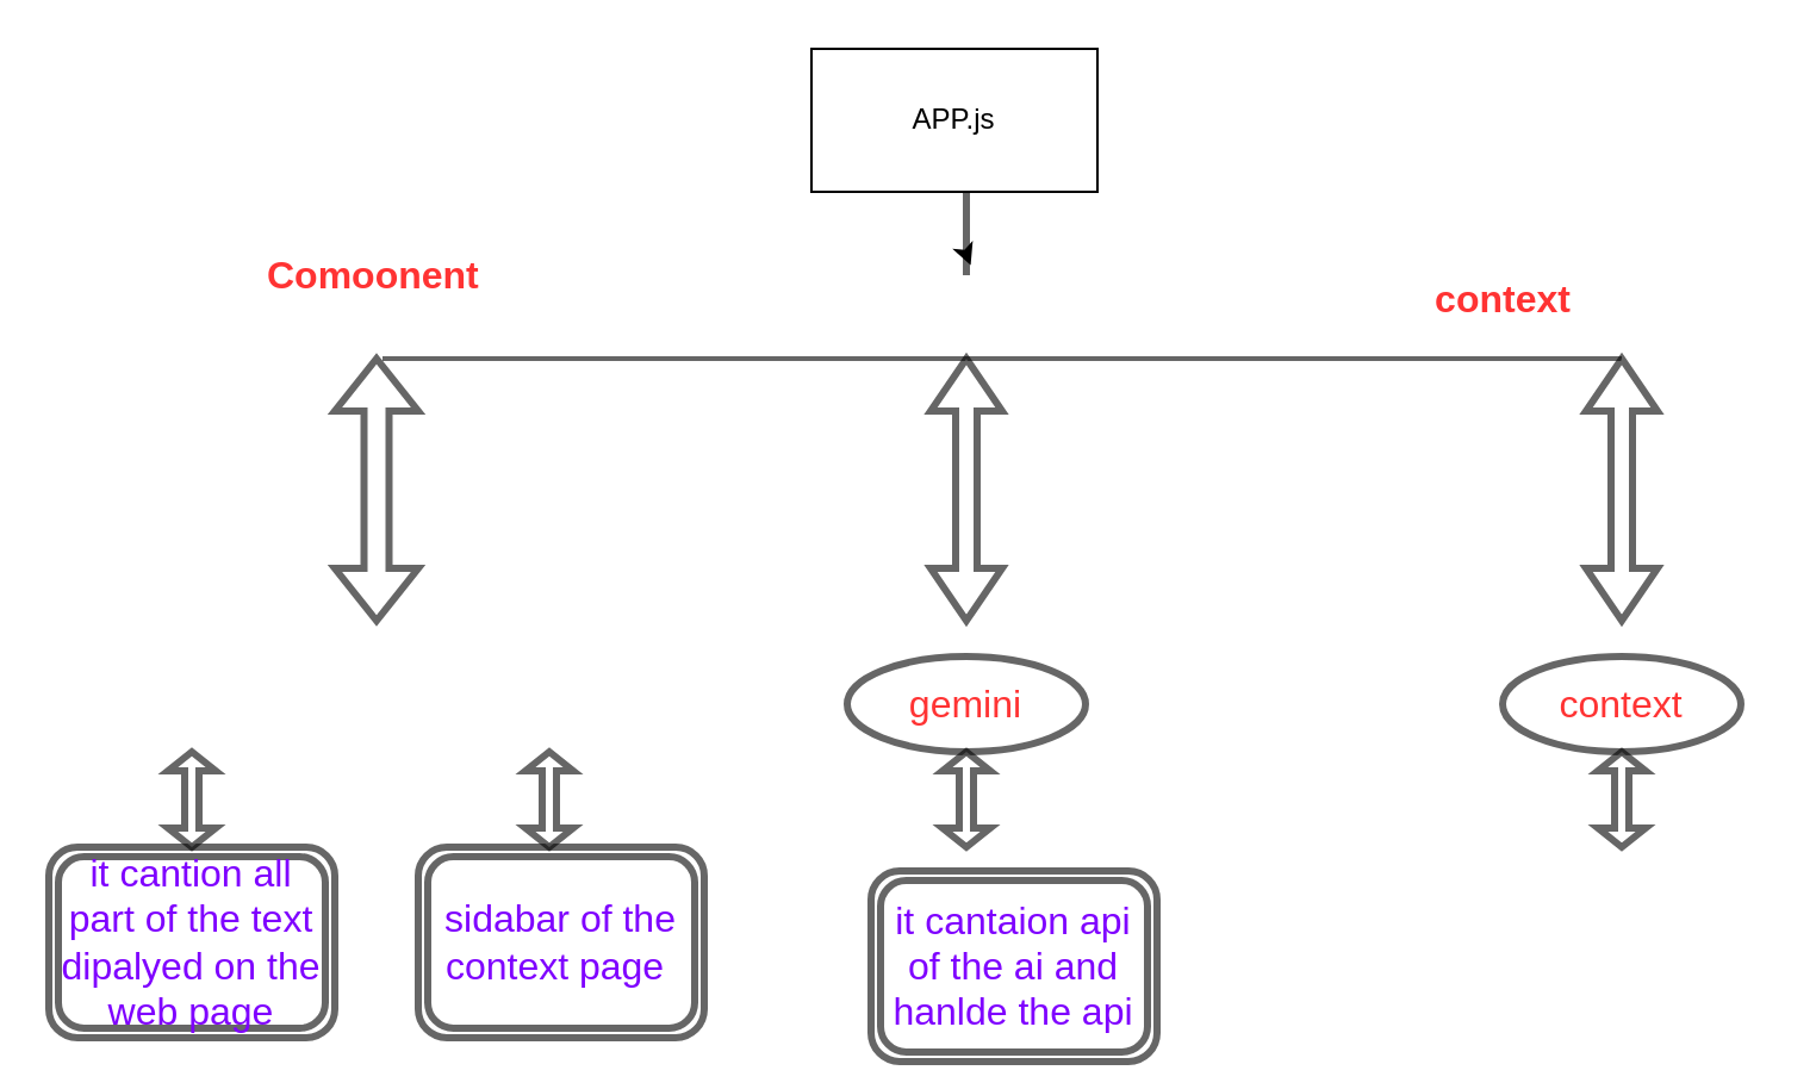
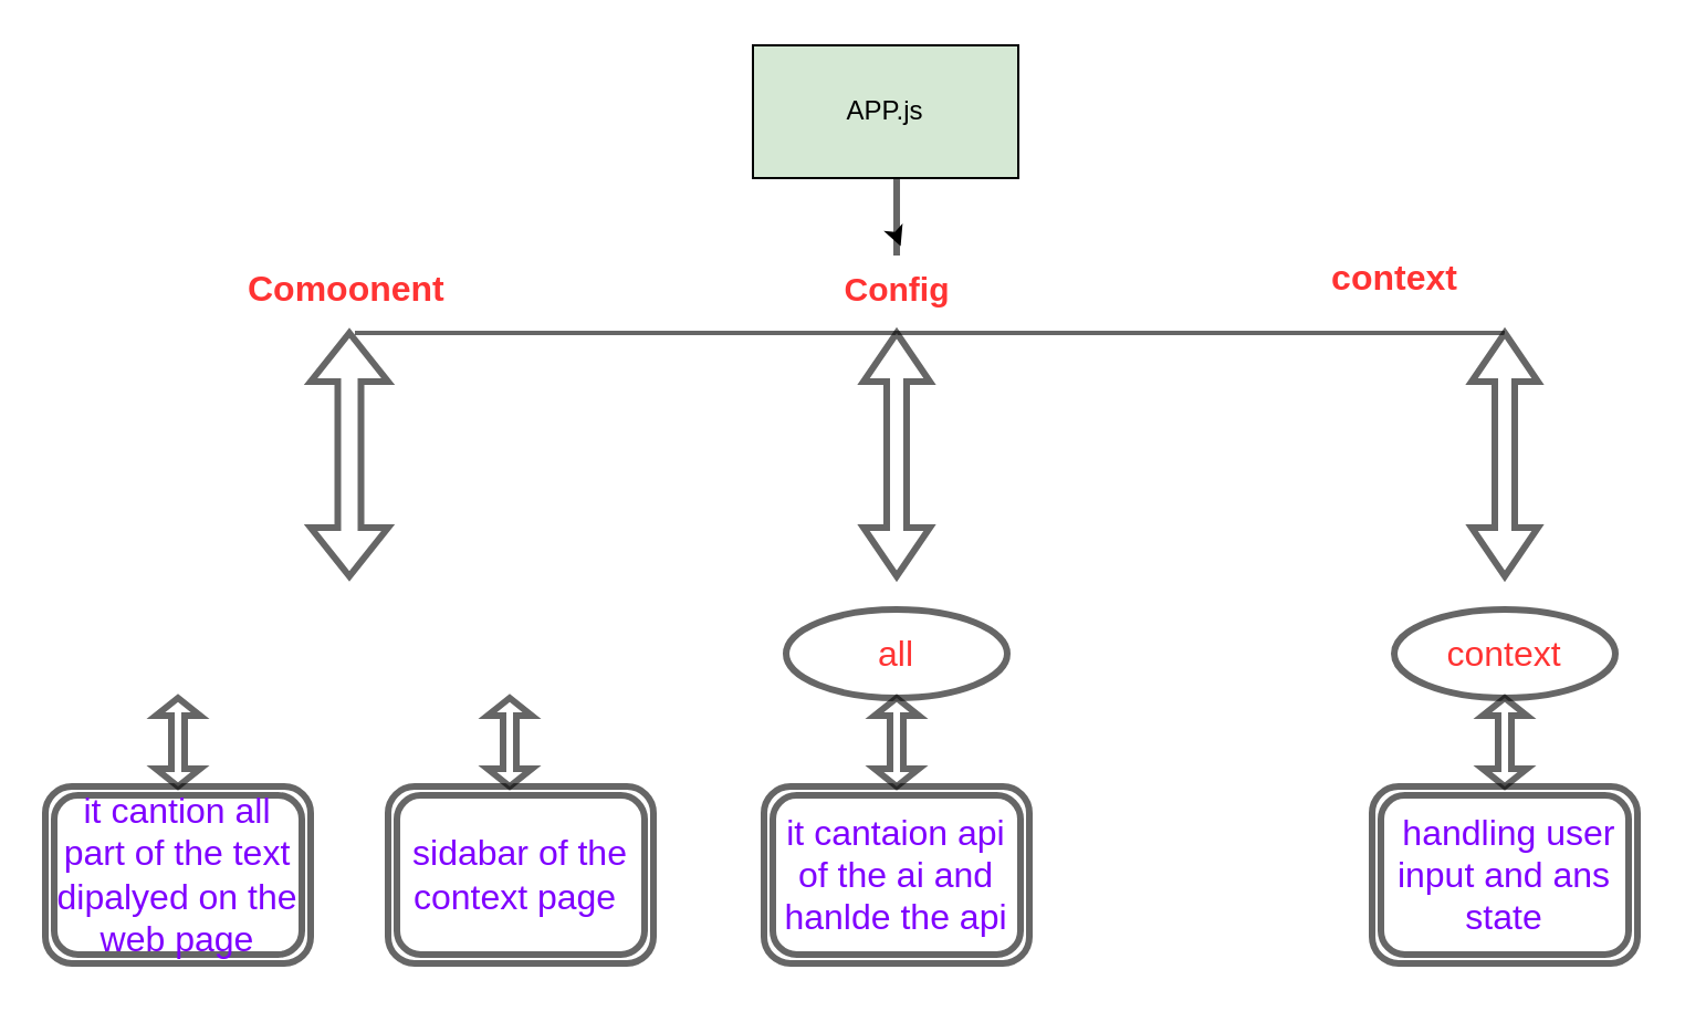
  <mxCell id="0" />
  <mxCell id="1" parent="0" />
- <mxCell id="2" value="APP.js&lt;br&gt;" style="whiteSpace=wrap;html=1;" vertex="1" parent="1"><mxGeometry x="340" y="20" width="120" height="60" as="geometry" /></mxCell>
+ <mxCell id="2" value="APP.js&lt;br&gt;" style="whiteSpace=wrap;html=1;fillColor=#d5e8d4;" vertex="1" parent="1"><mxGeometry x="340" y="20" width="120" height="60" as="geometry" /></mxCell>
  <mxCell id="3" value="" style="line;strokeWidth=3;direction=south;html=1;opacity=60;" vertex="1" parent="1"><mxGeometry x="390" y="80" width="30" height="35" as="geometry" /></mxCell>
  <mxCell id="4" style="edgeStyle=none;html=1;entryX=0.88;entryY=0.44;entryDx=0;entryDy=0;entryPerimeter=0;exitX=0.75;exitY=0.5;exitDx=0;exitDy=0;exitPerimeter=0;" edge="1" parent="1" source="3" target="3"><mxGeometry relative="1" as="geometry"><mxPoint x="390" y="105" as="sourcePoint" /></mxGeometry></mxCell>
  <mxCell id="5" style="edgeStyle=none;html=1;exitX=0.75;exitY=0.5;exitDx=0;exitDy=0;exitPerimeter=0;entryX=0.75;entryY=0.5;entryDx=0;entryDy=0;entryPerimeter=0;" edge="1" parent="1" source="3" target="3"><mxGeometry relative="1" as="geometry" /></mxCell>
  <mxCell id="6" value="" style="line;strokeWidth=2;html=1;opacity=60;" vertex="1" parent="1"><mxGeometry x="160" y="145" width="520" height="10" as="geometry" /></mxCell>
  <mxCell id="7" value="" style="shape=doubleArrow;direction=south;whiteSpace=wrap;html=1;strokeWidth=3;opacity=60;" vertex="1" parent="1"><mxGeometry x="140" y="150" width="35" height="110" as="geometry" /></mxCell>
  <mxCell id="8" value="" style="shape=doubleArrow;direction=south;whiteSpace=wrap;html=1;strokeWidth=3;opacity=60;" vertex="1" parent="1"><mxGeometry x="390" y="150" width="30" height="110" as="geometry" /></mxCell>
  <mxCell id="9" value="" style="shape=doubleArrow;direction=south;whiteSpace=wrap;html=1;strokeWidth=3;opacity=60;" vertex="1" parent="1"><mxGeometry x="665" y="150" width="30" height="110" as="geometry" /></mxCell>
- <mxCell id="10" value="&lt;b&gt;&lt;font style=&quot;font-size: 16px;&quot; color=&quot;#ff3333&quot;&gt;Comoonent&lt;/font&gt;&lt;/b&gt;" style="text;html=1;align=left;verticalAlign=middle;resizable=0;points=[];autosize=1;strokeColor=none;fillColor=none;" vertex="1" parent="1"><mxGeometry x="110" y="100" width="110" height="30" as="geometry" /></mxCell>
+ <mxCell id="10" value="&lt;b&gt;&lt;font style=&quot;font-size: 16px;&quot; color=&quot;#ff3333&quot;&gt;Comoonent&lt;/font&gt;&lt;/b&gt;" style="text;html=1;align=left;verticalAlign=middle;resizable=0;points=[];autosize=1;strokeColor=none;fillColor=none;" vertex="1" parent="1"><mxGeometry x="110" y="115" width="110" height="30" as="geometry" /></mxCell>
+ <mxCell id="11" value="&lt;font style=&quot;font-size: 15px;&quot;&gt;&lt;b&gt;Config&lt;/b&gt;&lt;/font&gt;" style="text;html=1;align=center;verticalAlign=middle;resizable=0;points=[];autosize=1;strokeColor=none;fillColor=none;fontColor=#FF3333;" vertex="1" parent="1"><mxGeometry x="370" y="115" width="70" height="30" as="geometry" /></mxCell>
  <mxCell id="12" value="&lt;font style=&quot;font-size: 16px;&quot;&gt;&lt;b&gt;context&lt;/b&gt;&lt;/font&gt;" style="text;html=1;align=center;verticalAlign=middle;resizable=0;points=[];autosize=1;strokeColor=none;fillColor=none;fontSize=15;fontColor=#FF3333;" vertex="1" parent="1"><mxGeometry x="590" y="110" width="80" height="30" as="geometry" /></mxCell>
- <mxCell id="13" value="gemini" style="ellipse;whiteSpace=wrap;html=1;align=center;newEdgeStyle={&quot;edgeStyle&quot;:&quot;entityRelationEdgeStyle&quot;,&quot;startArrow&quot;:&quot;none&quot;,&quot;endArrow&quot;:&quot;none&quot;,&quot;segment&quot;:10,&quot;curved&quot;:1,&quot;sourcePerimeterSpacing&quot;:0,&quot;targetPerimeterSpacing&quot;:0};treeFolding=1;treeMoving=1;strokeWidth=3;fontSize=16;fontColor=#FF3333;opacity=60;" vertex="1" parent="1"><mxGeometry x="355" y="275" width="100" height="40" as="geometry" /></mxCell>
+ <mxCell id="13" value="all" style="ellipse;whiteSpace=wrap;html=1;align=center;newEdgeStyle={&quot;edgeStyle&quot;:&quot;entityRelationEdgeStyle&quot;,&quot;startArrow&quot;:&quot;none&quot;,&quot;endArrow&quot;:&quot;none&quot;,&quot;segment&quot;:10,&quot;curved&quot;:1,&quot;sourcePerimeterSpacing&quot;:0,&quot;targetPerimeterSpacing&quot;:0};treeFolding=1;treeMoving=1;strokeWidth=3;fontSize=16;fontColor=#FF3333;opacity=60;" vertex="1" parent="1"><mxGeometry x="355" y="275" width="100" height="40" as="geometry" /></mxCell>
  <mxCell id="14" value="context" style="ellipse;whiteSpace=wrap;html=1;align=center;newEdgeStyle={&quot;edgeStyle&quot;:&quot;entityRelationEdgeStyle&quot;,&quot;startArrow&quot;:&quot;none&quot;,&quot;endArrow&quot;:&quot;none&quot;,&quot;segment&quot;:10,&quot;curved&quot;:1,&quot;sourcePerimeterSpacing&quot;:0,&quot;targetPerimeterSpacing&quot;:0};treeFolding=1;treeMoving=1;strokeWidth=3;fontSize=16;fontColor=#FF3333;opacity=60;" vertex="1" parent="1"><mxGeometry x="630" y="275" width="100" height="40" as="geometry" /></mxCell>
  <mxCell id="15" value="&lt;font color=&quot;#7f00ff&quot;&gt;it cantion all part of the text dipalyed on the web page&lt;/font&gt;" style="shape=ext;double=1;rounded=1;whiteSpace=wrap;html=1;strokeWidth=3;fontSize=16;fontColor=#FF3333;opacity=60;" vertex="1" parent="1"><mxGeometry x="20" y="355" width="120" height="80" as="geometry" /></mxCell>
  <mxCell id="16" value="&lt;font color=&quot;#7f00ff&quot;&gt;sidabar of the context page&amp;nbsp;&lt;/font&gt;" style="shape=ext;double=1;rounded=1;whiteSpace=wrap;html=1;strokeWidth=3;fontSize=16;fontColor=#FF3333;opacity=60;" vertex="1" parent="1"><mxGeometry x="175" y="355" width="120" height="80" as="geometry" /></mxCell>
  <mxCell id="17" value="" style="shape=doubleArrow;direction=south;whiteSpace=wrap;html=1;strokeWidth=3;opacity=60;" vertex="1" parent="1"><mxGeometry x="70" y="315" width="20" height="40" as="geometry" /></mxCell>
  <mxCell id="18" value="" style="shape=doubleArrow;direction=south;whiteSpace=wrap;html=1;strokeWidth=3;opacity=60;" vertex="1" parent="1"><mxGeometry x="220" y="315" width="20" height="40" as="geometry" /></mxCell>
- <mxCell id="19" value="it cantaion api of the ai and hanlde the api" style="shape=ext;double=1;rounded=1;whiteSpace=wrap;html=1;strokeWidth=3;fontSize=16;fontColor=#7F00FF;opacity=60;" vertex="1" parent="1"><mxGeometry x="365" y="365" width="120" height="80" as="geometry" /></mxCell>
+ <mxCell id="19" value="it cantaion api of the ai and hanlde the api" style="shape=ext;double=1;rounded=1;whiteSpace=wrap;html=1;strokeWidth=3;fontSize=16;fontColor=#7F00FF;opacity=60;" vertex="1" parent="1"><mxGeometry x="345" y="355" width="120" height="80" as="geometry" /></mxCell>
  <mxCell id="20" value="" style="shape=doubleArrow;direction=south;whiteSpace=wrap;html=1;strokeWidth=3;opacity=60;" vertex="1" parent="1"><mxGeometry x="395" y="315" width="20" height="40" as="geometry" /></mxCell>
+ <mxCell id="21" value="&amp;nbsp;handling user input and ans state" style="shape=ext;double=1;rounded=1;whiteSpace=wrap;html=1;strokeWidth=3;fontSize=16;fontColor=#7F00FF;opacity=60;" vertex="1" parent="1"><mxGeometry x="620" y="355" width="120" height="80" as="geometry" /></mxCell>
  <mxCell id="22" value="" style="shape=doubleArrow;direction=south;whiteSpace=wrap;html=1;strokeWidth=3;opacity=60;" vertex="1" parent="1"><mxGeometry x="670" y="315" width="20" height="40" as="geometry" /></mxCell>
